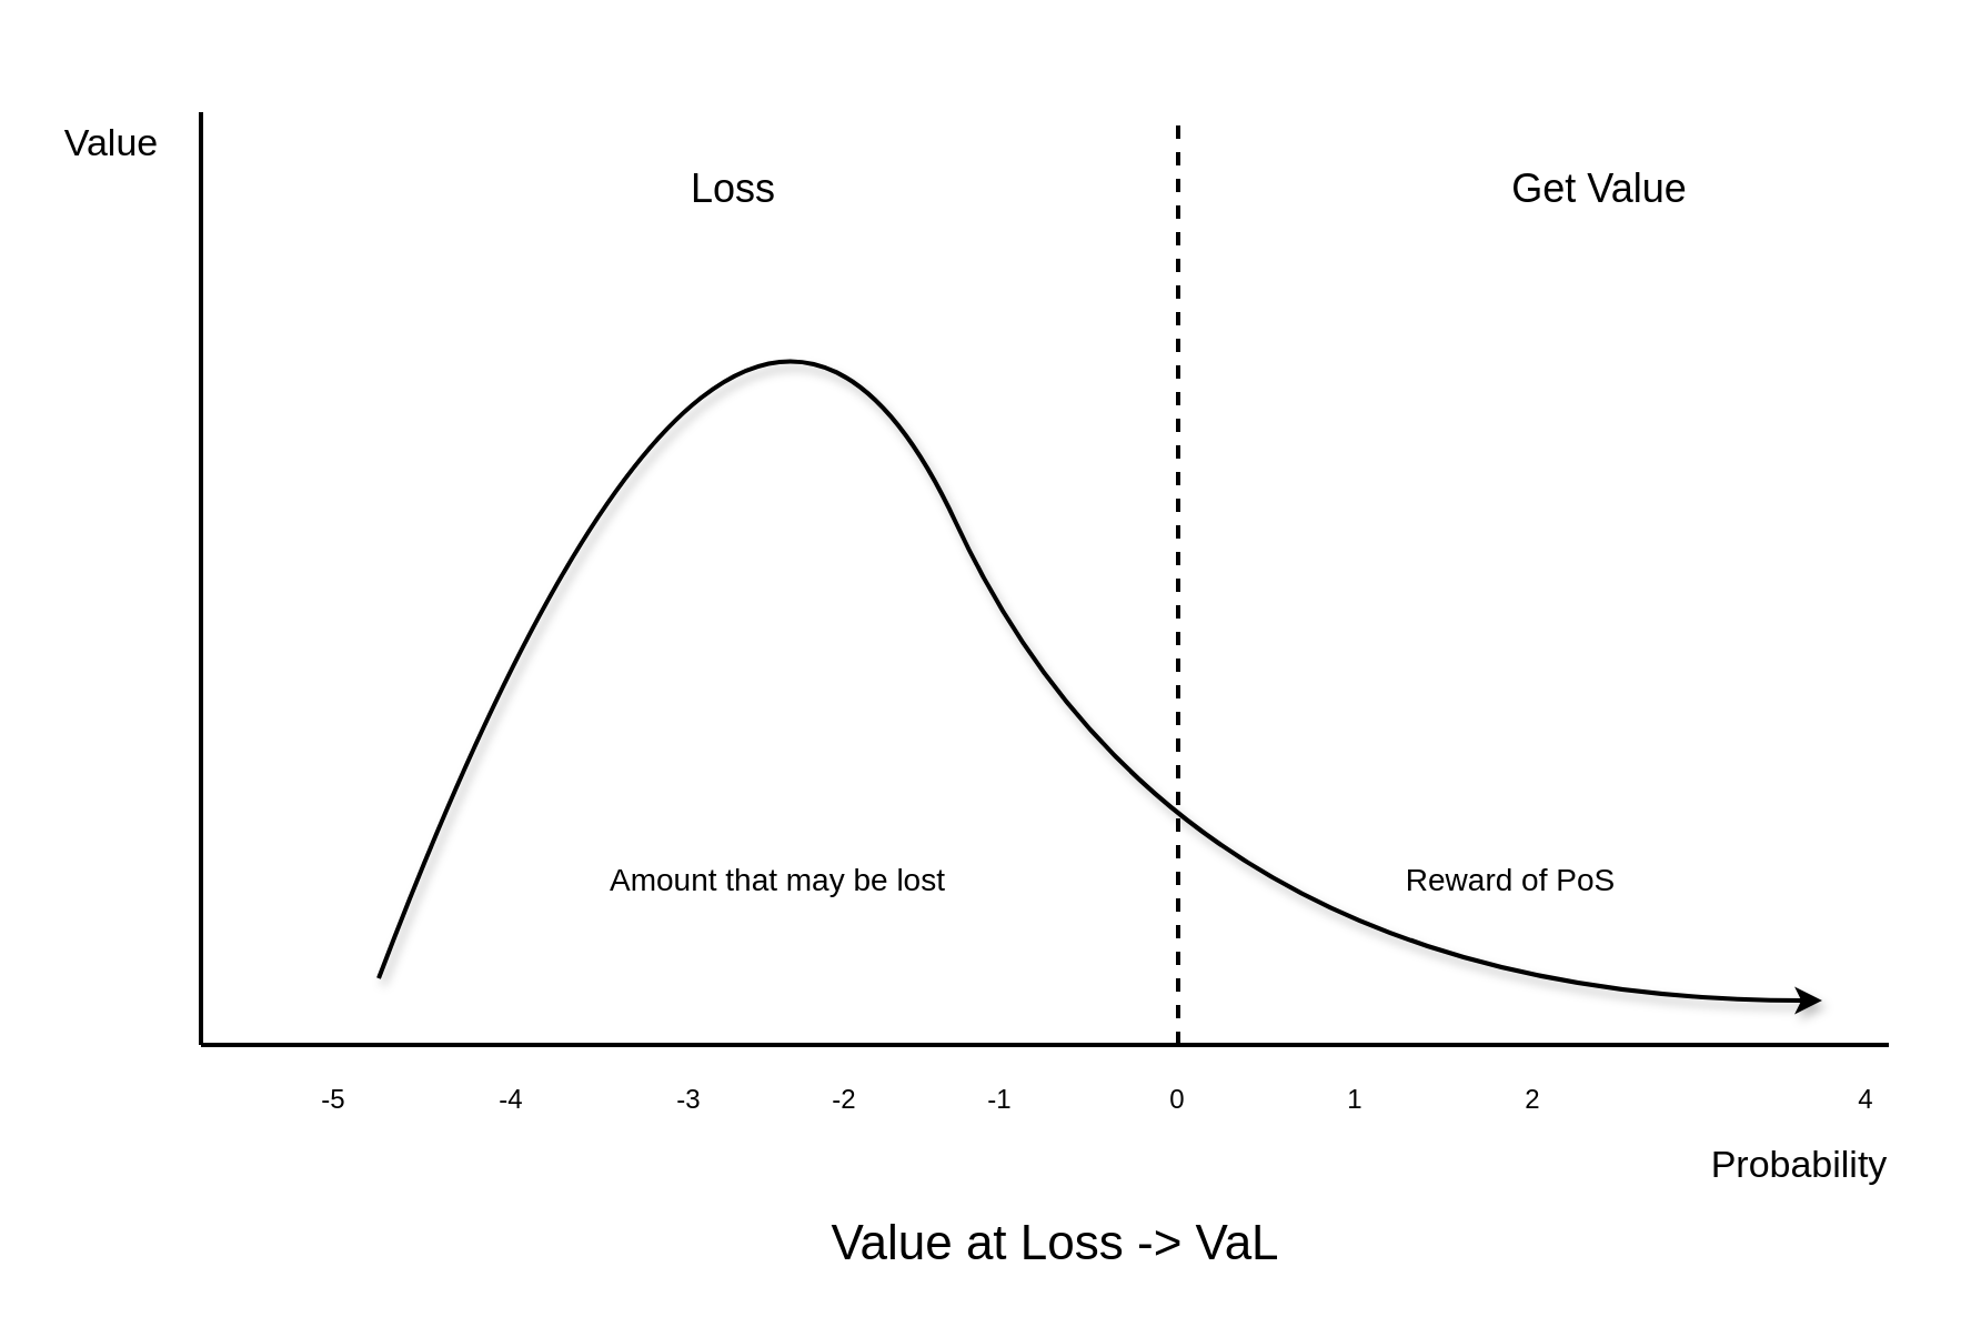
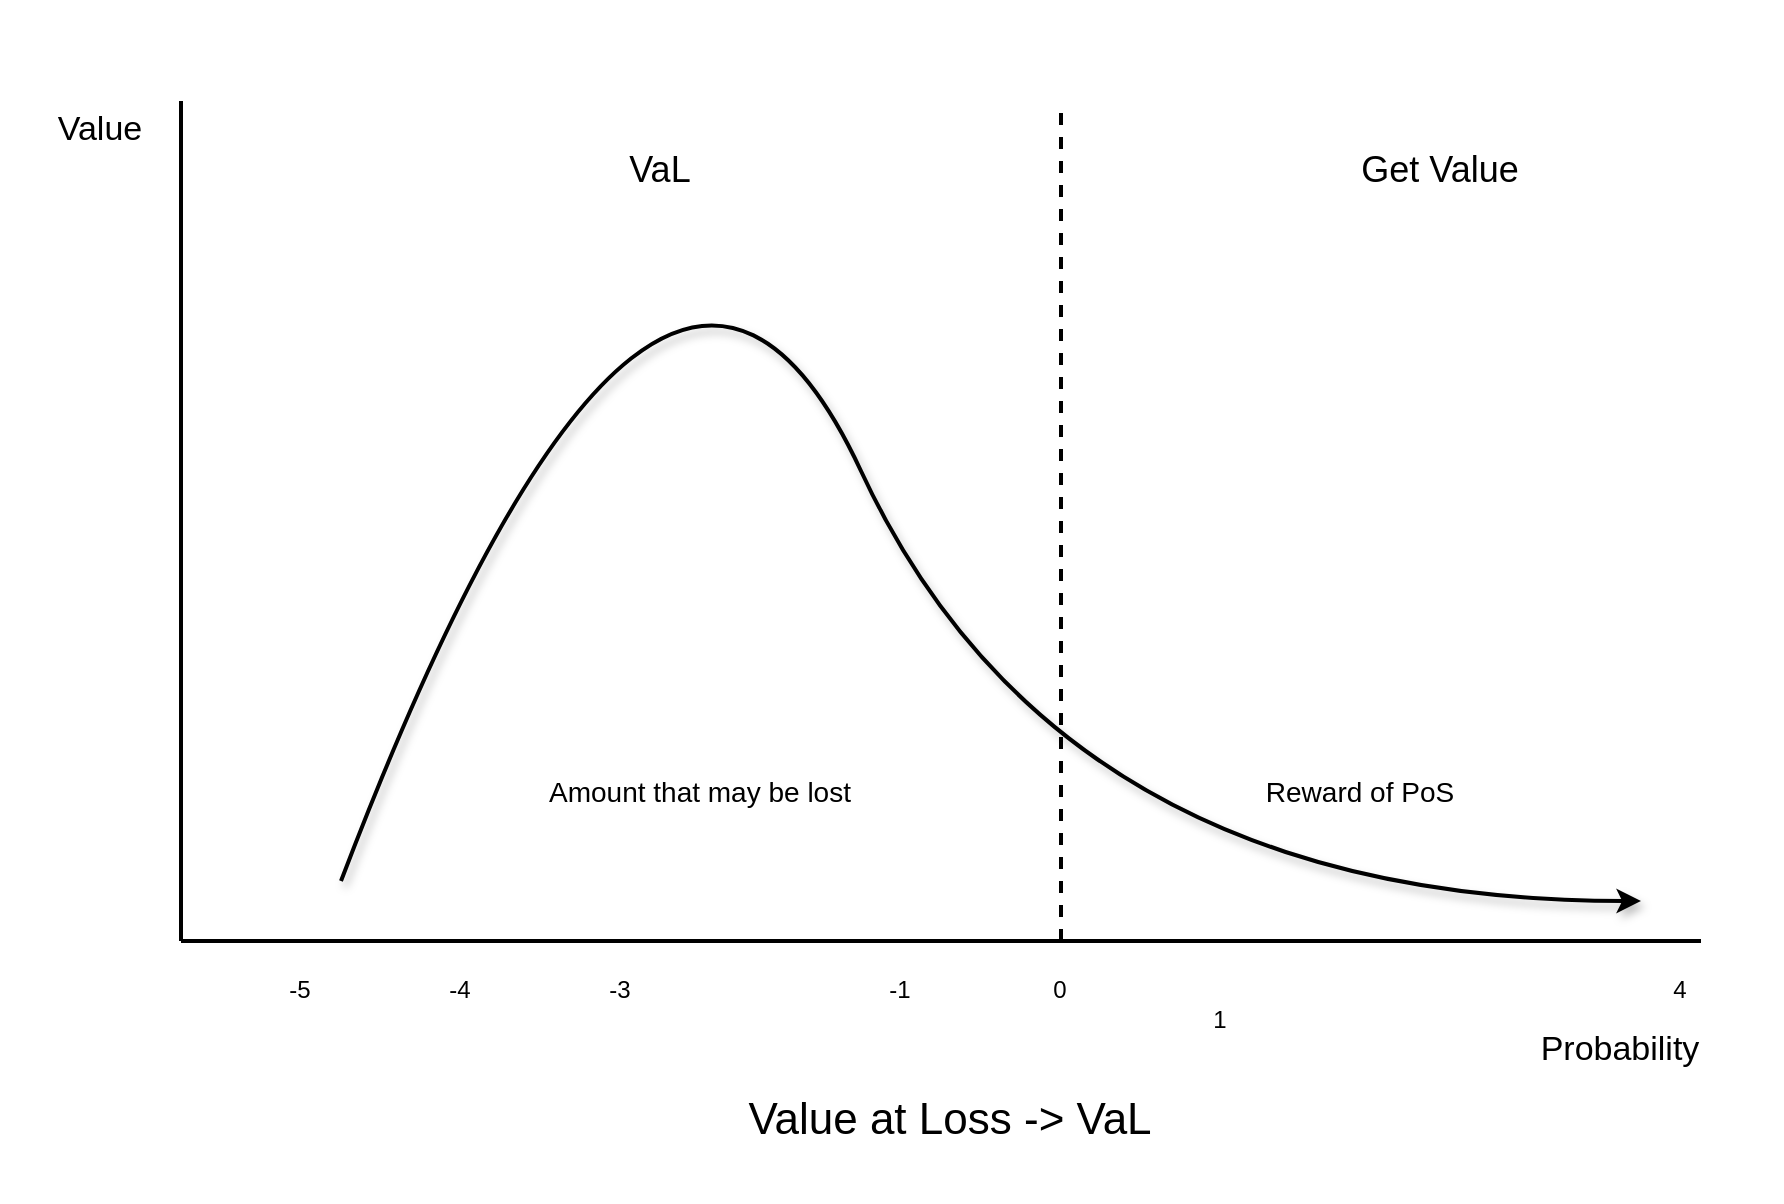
  <mxCell id="0" />
  <mxCell id="1" parent="0" />
  <mxCell id="2" value="" style="endArrow=none;html=1;rounded=0;strokeWidth=2;" edge="1" parent="1"><mxGeometry width="50" height="50" relative="1" as="geometry"><mxPoint x="90" y="470" as="sourcePoint" /><mxPoint x="850" y="470" as="targetPoint" /></mxGeometry></mxCell>
  <mxCell id="3" value="" style="curved=1;endArrow=classic;html=1;rounded=0;strokeWidth=2;shadow=1;sketch=0;" edge="1" parent="1"><mxGeometry width="50" height="50" relative="1" as="geometry"><mxPoint x="170" y="440" as="sourcePoint" /><mxPoint x="820" y="450" as="targetPoint" /><Array as="points"><mxPoint x="330" y="20" /><mxPoint x="530" y="450" /></Array></mxGeometry></mxCell>
  <mxCell id="4" value="" style="endArrow=none;dashed=1;html=1;rounded=0;strokeWidth=2;" edge="1" parent="1"><mxGeometry width="50" height="50" relative="1" as="geometry"><mxPoint x="530" y="470" as="sourcePoint" /><mxPoint x="530" y="50" as="targetPoint" /></mxGeometry></mxCell>
  <mxCell id="5" value="0" style="text;html=1;strokeColor=none;fillColor=none;align=center;verticalAlign=middle;whiteSpace=wrap;rounded=0;" vertex="1" parent="1"><mxGeometry x="500" y="480" width="60" height="30" as="geometry" /></mxCell>
  <mxCell id="6" value="-1" style="text;html=1;strokeColor=none;fillColor=none;align=center;verticalAlign=middle;whiteSpace=wrap;rounded=0;" vertex="1" parent="1"><mxGeometry x="420" y="480" width="60" height="30" as="geometry" /></mxCell>
- <mxCell id="7" value="-2" style="text;html=1;strokeColor=none;fillColor=none;align=center;verticalAlign=middle;whiteSpace=wrap;rounded=0;" vertex="1" parent="1"><mxGeometry x="350" y="480" width="60" height="30" as="geometry" /></mxCell>
  <mxCell id="8" value="-3" style="text;html=1;strokeColor=none;fillColor=none;align=center;verticalAlign=middle;whiteSpace=wrap;rounded=0;" vertex="1" parent="1"><mxGeometry x="280" y="480" width="60" height="30" as="geometry" /></mxCell>
  <mxCell id="9" value="-4" style="text;html=1;strokeColor=none;fillColor=none;align=center;verticalAlign=middle;whiteSpace=wrap;rounded=0;" vertex="1" parent="1"><mxGeometry x="200" y="480" width="60" height="30" as="geometry" /></mxCell>
- <mxCell id="10" value="1" style="text;html=1;strokeColor=none;fillColor=none;align=center;verticalAlign=middle;whiteSpace=wrap;rounded=0;" vertex="1" parent="1"><mxGeometry x="580" y="480" width="60" height="30" as="geometry" /></mxCell>
- <mxCell id="11" value="2" style="text;html=1;strokeColor=none;fillColor=none;align=center;verticalAlign=middle;whiteSpace=wrap;rounded=0;" vertex="1" parent="1"><mxGeometry x="660" y="480" width="60" height="30" as="geometry" /></mxCell>
+ <mxCell id="10" value="1" style="text;html=1;strokeColor=none;fillColor=none;align=center;verticalAlign=middle;whiteSpace=wrap;rounded=0;" vertex="1" parent="1"><mxGeometry x="580" y="495" width="60" height="30" as="geometry" /></mxCell>
  <mxCell id="12" value="-5" style="text;html=1;strokeColor=none;fillColor=none;align=center;verticalAlign=middle;whiteSpace=wrap;rounded=0;" vertex="1" parent="1"><mxGeometry x="120" y="480" width="60" height="30" as="geometry" /></mxCell>
  <mxCell id="13" value="4" style="text;html=1;strokeColor=none;fillColor=none;align=center;verticalAlign=middle;whiteSpace=wrap;rounded=0;" vertex="1" parent="1"><mxGeometry x="810" y="480" width="60" height="30" as="geometry" /></mxCell>
- <mxCell id="14" value="&lt;font style=&quot;font-size: 18px;&quot;&gt;Loss&lt;/font&gt;" style="text;html=1;strokeColor=none;fillColor=none;align=center;verticalAlign=middle;whiteSpace=wrap;rounded=0;" vertex="1" parent="1"><mxGeometry x="300" y="70" width="60" height="30" as="geometry" /></mxCell>
+ <mxCell id="14" value="&lt;font style=&quot;font-size: 18px;&quot;&gt;VaL&lt;/font&gt;" style="text;html=1;strokeColor=none;fillColor=none;align=center;verticalAlign=middle;whiteSpace=wrap;rounded=0;" vertex="1" parent="1"><mxGeometry x="300" y="70" width="60" height="30" as="geometry" /></mxCell>
  <mxCell id="15" value="&lt;font style=&quot;font-size: 18px;&quot;&gt;Get Value&lt;/font&gt;" style="text;html=1;strokeColor=none;fillColor=none;align=center;verticalAlign=middle;whiteSpace=wrap;rounded=0;" vertex="1" parent="1"><mxGeometry x="670" y="70" width="100" height="30" as="geometry" /></mxCell>
  <mxCell id="16" value="&lt;span style=&quot;font-size: 14px;&quot;&gt;Amount that may be lost&lt;/span&gt;" style="text;html=1;strokeColor=none;fillColor=none;align=center;verticalAlign=middle;whiteSpace=wrap;rounded=0;fontSize=18;" vertex="1" parent="1"><mxGeometry x="270" y="390" width="160" height="10" as="geometry" /></mxCell>
  <mxCell id="17" value="&lt;span style=&quot;font-size: 14px;&quot;&gt;Reward of PoS&lt;/span&gt;" style="text;html=1;strokeColor=none;fillColor=none;align=center;verticalAlign=middle;whiteSpace=wrap;rounded=0;fontSize=18;" vertex="1" parent="1"><mxGeometry x="630" y="390" width="100" height="10" as="geometry" /></mxCell>
  <mxCell id="18" value="&lt;font style=&quot;font-size: 22px;&quot;&gt;Value at Loss -&amp;gt; VaL&lt;/font&gt;" style="text;html=1;strokeColor=none;fillColor=none;align=center;verticalAlign=middle;whiteSpace=wrap;rounded=0;" vertex="1" parent="1"><mxGeometry x="354" y="540" width="242" height="40" as="geometry" /></mxCell>
  <mxCell id="19" value="" style="endArrow=none;html=1;rounded=0;shadow=0;sketch=0;fontSize=14;strokeWidth=2;" edge="1" parent="1"><mxGeometry width="50" height="50" relative="1" as="geometry"><mxPoint x="90" y="470" as="sourcePoint" /><mxPoint x="90" y="50" as="targetPoint" /></mxGeometry></mxCell>
  <mxCell id="20" value="Probability" style="text;html=1;strokeColor=none;fillColor=none;align=center;verticalAlign=middle;whiteSpace=wrap;rounded=0;fontSize=17;" vertex="1" parent="1"><mxGeometry x="780" y="510" width="60" height="30" as="geometry" /></mxCell>
  <mxCell id="21" value="Value" style="text;html=1;strokeColor=none;fillColor=none;align=center;verticalAlign=middle;whiteSpace=wrap;rounded=0;fontSize=17;" vertex="1" parent="1"><mxGeometry x="20" y="50" width="60" height="30" as="geometry" /></mxCell>
